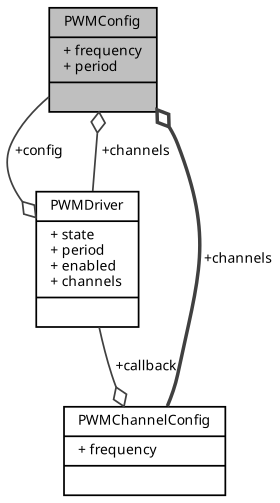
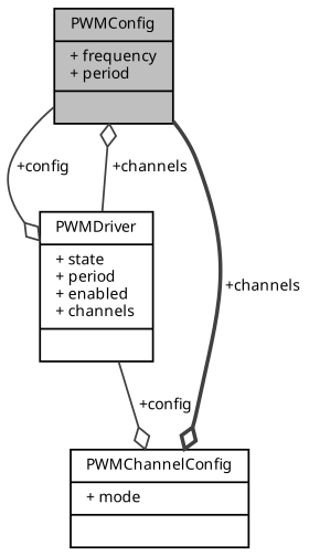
  digraph {
    fontname="Noto Sans"
    node [color=black fontname="Noto Sans" fontsize=8 shape=record]
    edge [arrowhead=odiamond color=grey25 fontname="Noto Sans" fontsize=8 labelfontname=Helvetica labelfontsize=8 style=solid]
    n1 [fillcolor=grey75 fontcolor=black height=0.2 label="{PWMConfig\n|+ frequency\l+ period\l|}" style=filled width=0.4]
    n2 [height=0.2 label="{PWMDriver\n|+ state\l+ period\l+ enabled\l+ channels\l|}" width=0.4]
-   n3 [height=0.2 label="{PWMChannelConfig\n|+ frequency\l|}" width=0.4]
+   n3 [height=0.2 label="{PWMChannelConfig\n|+ mode\l|}" width=0.4]
    n1 -> n2 [label=" +config"]
    n2 -> n1 [label=" +channels"]
-   n2 -> n3 [label=" +callback"]
-   n3 -> n1 [label=" +channels" style=bold]
+   n2 -> n3 [label=" +config"]
+   n1 -> n3 [label=" +channels" style=bold]
  }
